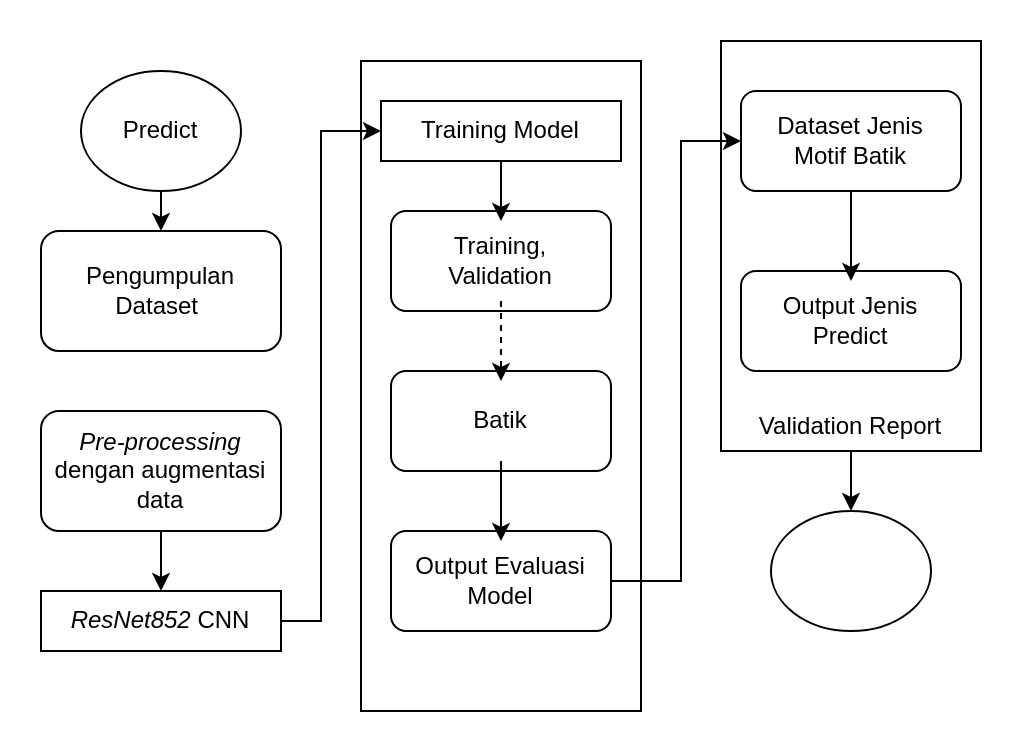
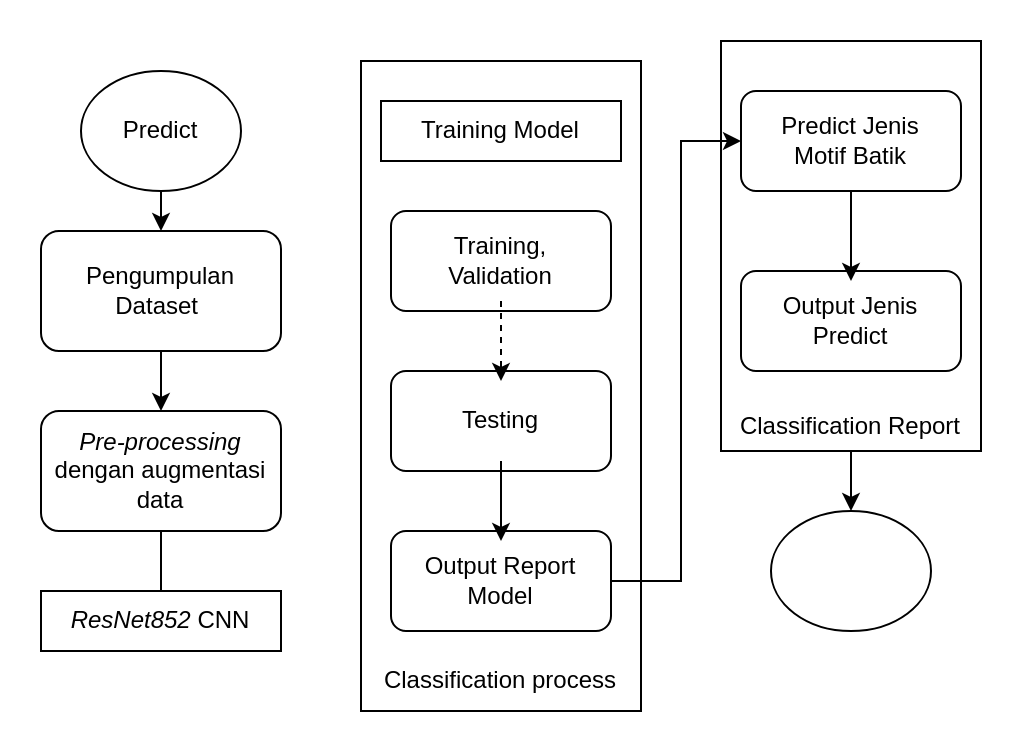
  <mxCell id="0" />
  <mxCell id="1" parent="0" />
  <mxCell id="2" value="" style="rounded=0;whiteSpace=wrap;html=1;" vertex="1" parent="1"><mxGeometry x="360" y="20" width="130" height="205" as="geometry" /></mxCell>
  <mxCell id="3" value="" style="rounded=0;whiteSpace=wrap;html=1;" vertex="1" parent="1"><mxGeometry x="180" y="30" width="140" height="325" as="geometry" /></mxCell>
  <mxCell id="4" value="" style="ellipse;whiteSpace=wrap;html=1;" vertex="1" parent="1"><mxGeometry x="40" y="35" width="80" height="60" as="geometry" /></mxCell>
  <mxCell id="5" value="Predict" style="text;html=1;strokeColor=none;fillColor=none;align=center;verticalAlign=middle;whiteSpace=wrap;rounded=0;" vertex="1" parent="1"><mxGeometry x="45" y="50" width="70" height="30" as="geometry" /></mxCell>
  <mxCell id="6" value="" style="rounded=1;whiteSpace=wrap;html=1;" vertex="1" parent="1"><mxGeometry x="20" y="115" width="120" height="60" as="geometry" /></mxCell>
+ <mxCell id="7" value="" style="edgeStyle=orthogonalEdgeStyle;rounded=0;orthogonalLoop=1;jettySize=auto;html=1;" edge="1" parent="1" source="8" target="11"><mxGeometry relative="1" as="geometry" /></mxCell>
  <mxCell id="8" value="Pengumpulan Dataset&amp;nbsp;" style="text;html=1;strokeColor=none;fillColor=none;align=center;verticalAlign=middle;whiteSpace=wrap;rounded=0;" vertex="1" parent="1"><mxGeometry x="20" y="115" width="120" height="60" as="geometry" /></mxCell>
  <mxCell id="9" value="" style="rounded=1;whiteSpace=wrap;html=1;" vertex="1" parent="1"><mxGeometry x="20" y="205" width="120" height="60" as="geometry" /></mxCell>
- <mxCell id="10" value="" style="edgeStyle=orthogonalEdgeStyle;rounded=0;orthogonalLoop=1;jettySize=auto;html=1;" edge="1" parent="1" source="11" target="13"><mxGeometry relative="1" as="geometry" /></mxCell>
+ <mxCell id="10" value="" style="edgeStyle=orthogonalEdgeStyle;rounded=0;orthogonalLoop=1;jettySize=auto;html=1;endArrow=none;" edge="1" parent="1" source="11" target="13"><mxGeometry relative="1" as="geometry" /></mxCell>
  <mxCell id="11" value="&lt;i&gt;Pre-processing &lt;/i&gt;dengan augmentasi data" style="text;html=1;strokeColor=none;fillColor=none;align=center;verticalAlign=middle;whiteSpace=wrap;rounded=0;" vertex="1" parent="1"><mxGeometry x="20" y="205" width="120" height="60" as="geometry" /></mxCell>
  <mxCell id="12" value="" style="rounded=0;whiteSpace=wrap;html=1;" vertex="1" parent="1"><mxGeometry x="20" y="295" width="120" height="30" as="geometry" /></mxCell>
  <mxCell id="13" value="&lt;i&gt;ResNet852 &lt;/i&gt;CNN" style="text;html=1;strokeColor=none;fillColor=none;align=center;verticalAlign=middle;whiteSpace=wrap;rounded=0;" vertex="1" parent="1"><mxGeometry x="20" y="295" width="120" height="30" as="geometry" /></mxCell>
  <mxCell id="14" value="" style="rounded=0;whiteSpace=wrap;html=1;" vertex="1" parent="1"><mxGeometry x="190" y="50" width="120" height="30" as="geometry" /></mxCell>
  <mxCell id="15" value="Training Model" style="text;html=1;strokeColor=none;fillColor=none;align=center;verticalAlign=middle;whiteSpace=wrap;rounded=0;" vertex="1" parent="1"><mxGeometry x="190" y="50" width="120" height="30" as="geometry" /></mxCell>
  <mxCell id="16" value="" style="rounded=1;whiteSpace=wrap;html=1;" vertex="1" parent="1"><mxGeometry x="195" y="105" width="110" height="50" as="geometry" /></mxCell>
  <mxCell id="17" value="Training, Validation" style="text;html=1;strokeColor=none;fillColor=none;align=center;verticalAlign=middle;whiteSpace=wrap;rounded=0;" vertex="1" parent="1"><mxGeometry x="200" y="110" width="100" height="40" as="geometry" /></mxCell>
  <mxCell id="18" value="" style="rounded=1;whiteSpace=wrap;html=1;" vertex="1" parent="1"><mxGeometry x="195" y="185" width="110" height="50" as="geometry" /></mxCell>
- <mxCell id="19" value="Batik" style="text;html=1;strokeColor=none;fillColor=none;align=center;verticalAlign=middle;whiteSpace=wrap;rounded=0;" vertex="1" parent="1"><mxGeometry x="200" y="190" width="100" height="40" as="geometry" /></mxCell>
+ <mxCell id="19" value="Testing" style="text;html=1;strokeColor=none;fillColor=none;align=center;verticalAlign=middle;whiteSpace=wrap;rounded=0;" vertex="1" parent="1"><mxGeometry x="200" y="190" width="100" height="40" as="geometry" /></mxCell>
  <mxCell id="20" value="" style="rounded=1;whiteSpace=wrap;html=1;" vertex="1" parent="1"><mxGeometry x="195" y="265" width="110" height="50" as="geometry" /></mxCell>
- <mxCell id="21" value="Output Evaluasi Model" style="text;html=1;strokeColor=none;fillColor=none;align=center;verticalAlign=middle;whiteSpace=wrap;rounded=0;" vertex="1" parent="1"><mxGeometry x="200" y="270" width="100" height="40" as="geometry" /></mxCell>
+ <mxCell id="21" value="Output Report Model" style="text;html=1;strokeColor=none;fillColor=none;align=center;verticalAlign=middle;whiteSpace=wrap;rounded=0;" vertex="1" parent="1"><mxGeometry x="200" y="270" width="100" height="40" as="geometry" /></mxCell>
  <mxCell id="22" value="" style="rounded=1;whiteSpace=wrap;html=1;" vertex="1" parent="1"><mxGeometry x="370" y="45" width="110" height="50" as="geometry" /></mxCell>
- <mxCell id="23" value="Dataset Jenis Motif Batik" style="text;html=1;strokeColor=none;fillColor=none;align=center;verticalAlign=middle;whiteSpace=wrap;rounded=0;" vertex="1" parent="1"><mxGeometry x="375" y="50" width="100" height="40" as="geometry" /></mxCell>
+ <mxCell id="23" value="Predict Jenis Motif Batik" style="text;html=1;strokeColor=none;fillColor=none;align=center;verticalAlign=middle;whiteSpace=wrap;rounded=0;" vertex="1" parent="1"><mxGeometry x="375" y="50" width="100" height="40" as="geometry" /></mxCell>
  <mxCell id="24" value="" style="rounded=1;whiteSpace=wrap;html=1;" vertex="1" parent="1"><mxGeometry x="370" y="135" width="110" height="50" as="geometry" /></mxCell>
  <mxCell id="25" value="Output Jenis Predict" style="text;html=1;strokeColor=none;fillColor=none;align=center;verticalAlign=middle;whiteSpace=wrap;rounded=0;" vertex="1" parent="1"><mxGeometry x="375" y="140" width="100" height="40" as="geometry" /></mxCell>
- <mxCell id="27" value="Validation Report" style="text;html=1;strokeColor=none;fillColor=none;align=center;verticalAlign=middle;whiteSpace=wrap;rounded=0;" vertex="1" parent="1"><mxGeometry x="360" y="195" width="130" height="35" as="geometry" /></mxCell>
+ <mxCell id="26" value="Classification process" style="text;html=1;strokeColor=none;fillColor=none;align=center;verticalAlign=middle;whiteSpace=wrap;rounded=0;" vertex="1" parent="1"><mxGeometry x="180" y="325" width="140" height="30" as="geometry" /></mxCell>
+ <mxCell id="27" value="Classification Report" style="text;html=1;strokeColor=none;fillColor=none;align=center;verticalAlign=middle;whiteSpace=wrap;rounded=0;" vertex="1" parent="1"><mxGeometry x="360" y="195" width="130" height="35" as="geometry" /></mxCell>
  <mxCell id="28" value="" style="endArrow=classic;html=1;rounded=0;exitX=0.5;exitY=1;exitDx=0;exitDy=0;entryX=0.5;entryY=0;entryDx=0;entryDy=0;" edge="1" parent="1" source="4" target="8"><mxGeometry width="50" height="50" relative="1" as="geometry"><mxPoint x="-70" y="295" as="sourcePoint" /><mxPoint x="-20" y="245" as="targetPoint" /></mxGeometry></mxCell>
- <mxCell id="29" value="" style="endArrow=classic;html=1;rounded=0;exitX=1;exitY=0.5;exitDx=0;exitDy=0;entryX=0;entryY=0.5;entryDx=0;entryDy=0;" edge="1" parent="1" source="13" target="15"><mxGeometry width="50" height="50" relative="1" as="geometry"><mxPoint x="-60" y="195" as="sourcePoint" /><mxPoint x="-10" y="145" as="targetPoint" /><Array as="points"><mxPoint x="160" y="310" /><mxPoint x="160" y="65" /></Array></mxGeometry></mxCell>
- <mxCell id="30" value="" style="edgeStyle=orthogonalEdgeStyle;rounded=0;orthogonalLoop=1;jettySize=auto;html=1;entryX=0.5;entryY=0;entryDx=0;entryDy=0;" edge="1" parent="1" source="15" target="17"><mxGeometry relative="1" as="geometry" /></mxCell>
  <mxCell id="31" value="" style="edgeStyle=orthogonalEdgeStyle;rounded=0;orthogonalLoop=1;jettySize=auto;html=1;entryX=0.5;entryY=0;entryDx=0;entryDy=0;" edge="1" parent="1" source="19" target="21"><mxGeometry relative="1" as="geometry" /></mxCell>
  <mxCell id="32" value="" style="edgeStyle=orthogonalEdgeStyle;rounded=0;orthogonalLoop=1;jettySize=auto;html=1;entryX=0.5;entryY=0;entryDx=0;entryDy=0;dashed=1;" edge="1" parent="1" source="17" target="19"><mxGeometry relative="1" as="geometry" /></mxCell>
  <mxCell id="33" value="" style="endArrow=classic;html=1;rounded=0;exitX=1;exitY=0.5;exitDx=0;exitDy=0;entryX=0;entryY=0.5;entryDx=0;entryDy=0;" edge="1" parent="1" source="20" target="22"><mxGeometry width="50" height="50" relative="1" as="geometry"><mxPoint x="-60" y="195" as="sourcePoint" /><mxPoint x="-10" y="145" as="targetPoint" /><Array as="points"><mxPoint x="340" y="290" /><mxPoint x="340" y="70" /></Array></mxGeometry></mxCell>
  <mxCell id="34" value="" style="edgeStyle=orthogonalEdgeStyle;rounded=0;orthogonalLoop=1;jettySize=auto;html=1;entryX=0.5;entryY=0;entryDx=0;entryDy=0;" edge="1" parent="1" source="22" target="25"><mxGeometry relative="1" as="geometry" /></mxCell>
  <mxCell id="35" value="" style="ellipse;whiteSpace=wrap;html=1;" vertex="1" parent="1"><mxGeometry x="385" y="255" width="80" height="60" as="geometry" /></mxCell>
  <mxCell id="36" value="" style="edgeStyle=orthogonalEdgeStyle;rounded=0;orthogonalLoop=1;jettySize=auto;html=1;" edge="1" parent="1"><mxGeometry relative="1" as="geometry"><mxPoint x="425" y="225" as="sourcePoint" /><mxPoint x="425" y="255" as="targetPoint" /></mxGeometry></mxCell>
